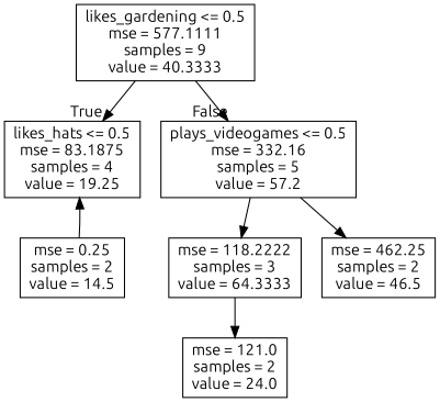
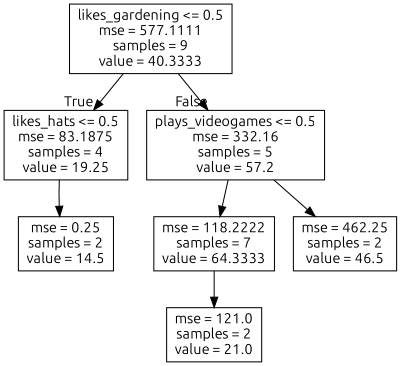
  digraph {
    fontname=Ubuntu
    node [fontname=Ubuntu shape=box]
    edge [fontname=Ubuntu]
    n1 [label="likes_gardening <= 0.5\nmse = 577.1111\nsamples = 9\nvalue = 40.3333"]
    n2 [label="likes_hats <= 0.5\nmse = 83.1875\nsamples = 4\nvalue = 19.25"]
    n3 [label="plays_videogames <= 0.5\nmse = 332.16\nsamples = 5\nvalue = 57.2"]
    n4 [label="mse = 0.25\nsamples = 2\nvalue = 14.5"]
-   n5 [label="mse = 118.2222\nsamples = 3\nvalue = 64.3333"]
+   n5 [label="mse = 118.2222\nsamples = 7\nvalue = 64.3333"]
    n6 [label="mse = 462.25\nsamples = 2\nvalue = 46.5"]
-   n7 [label="mse = 121.0\nsamples = 2\nvalue = 24.0"]
+   n7 [label="mse = 121.0\nsamples = 2\nvalue = 21.0"]
    n1 -> n2 [headlabel=True labelangle=45 labeldistance=2.5]
    n1 -> n3 [headlabel=False labelangle=-45 labeldistance=2.5]
-   n4 -> n2
+   n2 -> n4
    n3 -> n5
    n3 -> n6
    n5 -> n7
  }
